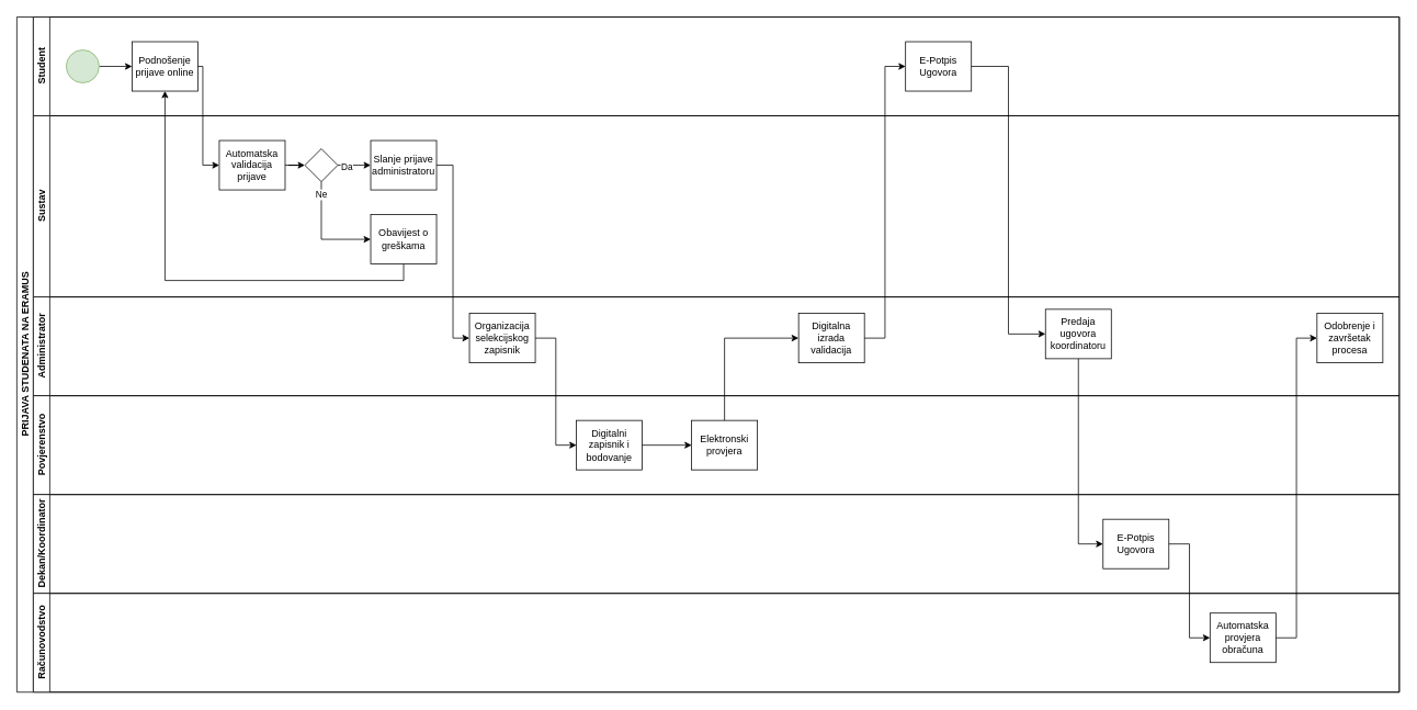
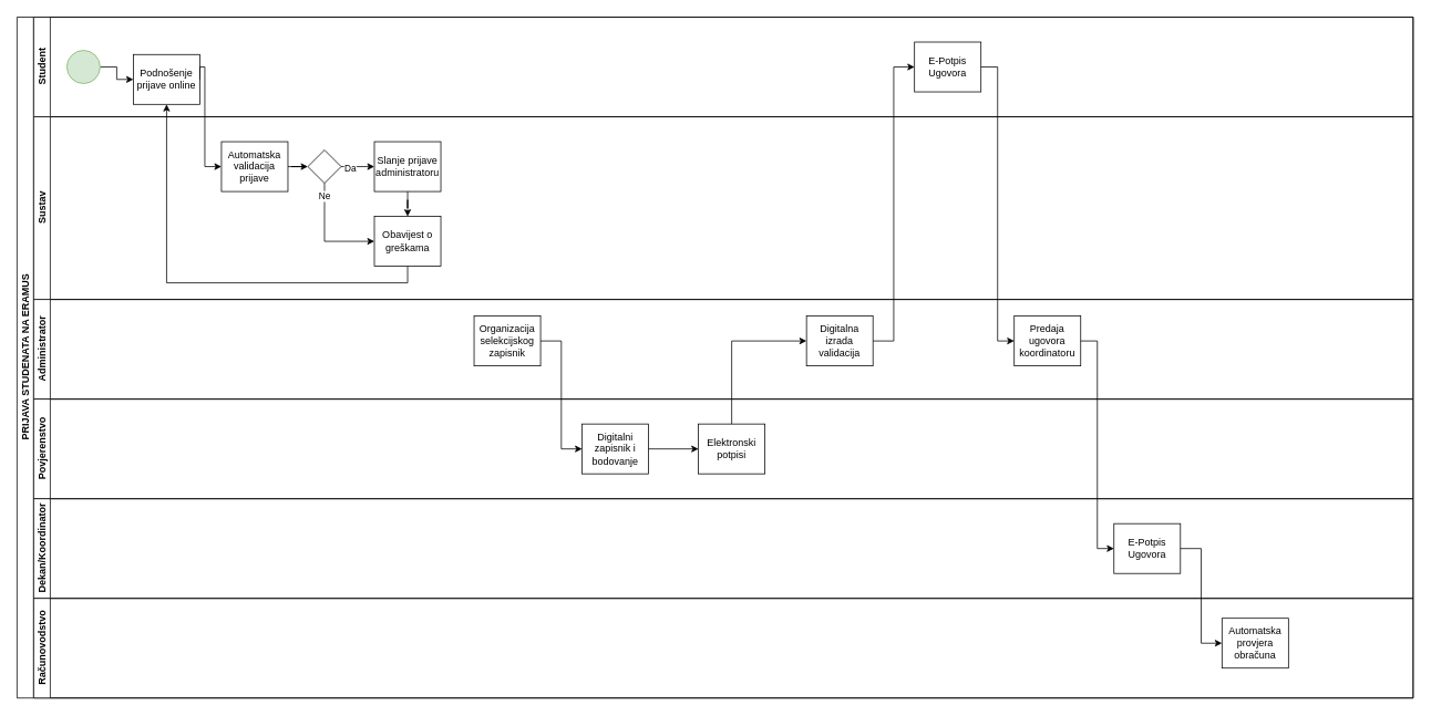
  <mxCell id="0" />
  <mxCell id="1" parent="0" />
  <mxCell id="2" value="PRIJAVA STUDENATA NA ERAMUS" style="swimlane;html=1;childLayout=stackLayout;resizeParent=1;resizeParentMax=0;horizontal=0;startSize=20;horizontalStack=0;" vertex="1" parent="1"><mxGeometry x="20" y="20" width="1680" height="820" as="geometry"><mxRectangle x="74" y="40" width="40" height="230" as="alternateBounds" /></mxGeometry></mxCell>
  <mxCell id="3" style="edgeStyle=orthogonalEdgeStyle;rounded=0;orthogonalLoop=1;jettySize=auto;html=1;endArrow=classic;endFill=1;" edge="1" parent="2"><mxGeometry relative="1" as="geometry"><mxPoint x="300" y="320" as="sourcePoint" /><mxPoint x="300.0" y="320" as="targetPoint" /></mxGeometry></mxCell>
  <mxCell id="4" value="Student" style="swimlane;html=1;startSize=20;horizontal=0;" vertex="1" parent="2"><mxGeometry x="20" width="1660" height="120" as="geometry" /></mxCell>
  <mxCell id="5" value="" style="edgeStyle=orthogonalEdgeStyle;rounded=0;orthogonalLoop=1;jettySize=auto;html=1;" edge="1" parent="4" source="6" target="7"><mxGeometry relative="1" as="geometry" /></mxCell>
  <mxCell id="6" value="" style="ellipse;whiteSpace=wrap;html=1;fillColor=#d5e8d4;strokeColor=#82b366;" vertex="1" parent="4"><mxGeometry x="40" y="40" width="40" height="40" as="geometry" /></mxCell>
- <mxCell id="7" value="Podnošenje prijave online" style="rounded=0;whiteSpace=wrap;html=1;fontFamily=Helvetica;fontSize=12;fontColor=#000000;align=center;" vertex="1" parent="4"><mxGeometry x="120" y="30" width="80" height="60" as="geometry" /></mxCell>
+ <mxCell id="7" value="Podnošenje prijave online" style="rounded=0;whiteSpace=wrap;html=1;fontFamily=Helvetica;fontSize=12;fontColor=#000000;align=center;" vertex="1" parent="4"><mxGeometry x="120" y="45" width="80" height="60" as="geometry" /></mxCell>
  <mxCell id="8" value="E-Potpis&lt;div&gt;Ugovora&lt;/div&gt;" style="rounded=0;whiteSpace=wrap;html=1;fontFamily=Helvetica;fontSize=12;fontColor=#000000;align=center;" vertex="1" parent="4"><mxGeometry x="1060" y="30" width="80" height="60" as="geometry" /></mxCell>
  <mxCell id="9" value="Sustav" style="swimlane;html=1;startSize=20;horizontal=0;" vertex="1" parent="2"><mxGeometry x="20" y="120" width="1660" height="220" as="geometry"><mxRectangle x="20" y="120" width="1590" height="30" as="alternateBounds" /></mxGeometry></mxCell>
  <mxCell id="10" value="" style="rhombus;whiteSpace=wrap;html=1;fontFamily=Helvetica;fontSize=12;fontColor=#000000;align=center;" vertex="1" parent="9"><mxGeometry x="330" y="40" width="40" height="40" as="geometry" /></mxCell>
  <mxCell id="11" value="" style="edgeStyle=orthogonalEdgeStyle;rounded=0;orthogonalLoop=1;jettySize=auto;html=1;endArrow=classic;endFill=1;" edge="1" parent="9" source="12" target="10"><mxGeometry relative="1" as="geometry" /></mxCell>
  <mxCell id="12" value="Automatska validacija prijave" style="rounded=0;whiteSpace=wrap;html=1;fontFamily=Helvetica;fontSize=12;fontColor=#000000;align=center;" vertex="1" parent="9"><mxGeometry x="226" y="30" width="80" height="60" as="geometry" /></mxCell>
  <mxCell id="13" value="Slanje prijave administratoru" style="rounded=0;whiteSpace=wrap;html=1;fontFamily=Helvetica;fontSize=12;fontColor=#000000;align=center;" vertex="1" parent="9"><mxGeometry x="410" y="30" width="80" height="60" as="geometry" /></mxCell>
  <mxCell id="14" value="" style="edgeStyle=orthogonalEdgeStyle;rounded=0;orthogonalLoop=1;jettySize=auto;html=1;entryX=0;entryY=0.5;entryDx=0;entryDy=0;" edge="1" parent="9" source="10" target="13"><mxGeometry relative="1" as="geometry"><mxPoint x="410" y="60" as="targetPoint" /></mxGeometry></mxCell>
  <mxCell id="15" value="Da" style="edgeLabel;html=1;align=center;verticalAlign=middle;resizable=0;points=[];" vertex="1" connectable="0" parent="14"><mxGeometry x="-0.481" y="-2" relative="1" as="geometry"><mxPoint as="offset" /></mxGeometry></mxCell>
  <mxCell id="16" style="edgeStyle=orthogonalEdgeStyle;rounded=0;orthogonalLoop=1;jettySize=auto;html=1;exitX=0.5;exitY=1;exitDx=0;exitDy=0;entryX=0;entryY=0.5;entryDx=0;entryDy=0;" edge="1" parent="9" source="10" target="18"><mxGeometry relative="1" as="geometry"><mxPoint x="410.0" y="160" as="targetPoint" /><Array as="points"><mxPoint x="350" y="150" /></Array></mxGeometry></mxCell>
  <mxCell id="17" value="Ne" style="edgeLabel;html=1;align=center;verticalAlign=middle;resizable=0;points=[];" vertex="1" connectable="0" parent="16"><mxGeometry x="-0.765" y="-1" relative="1" as="geometry"><mxPoint as="offset" /></mxGeometry></mxCell>
  <mxCell id="18" value="Obavijest o greškama" style="rounded=0;whiteSpace=wrap;html=1;fontFamily=Helvetica;fontSize=12;fontColor=#000000;align=center;" vertex="1" parent="9"><mxGeometry x="410" y="120" width="80" height="60" as="geometry" /></mxCell>
  <mxCell id="19" value="Administrator" style="swimlane;html=1;startSize=20;horizontal=0;" vertex="1" parent="2"><mxGeometry x="20" y="340" width="1660" height="120" as="geometry" /></mxCell>
  <mxCell id="20" value="Organizacija selekcijskog zapisnik" style="rounded=0;whiteSpace=wrap;html=1;fontFamily=Helvetica;fontSize=12;fontColor=#000000;align=center;" vertex="1" parent="19"><mxGeometry x="530" y="20" width="80" height="60" as="geometry" /></mxCell>
  <mxCell id="21" style="edgeStyle=orthogonalEdgeStyle;rounded=0;orthogonalLoop=1;jettySize=auto;html=1;exitX=0;exitY=0.75;exitDx=0;exitDy=0;" edge="1" parent="19" source="22"><mxGeometry relative="1" as="geometry"><mxPoint x="929.862" y="64.69" as="targetPoint" /></mxGeometry></mxCell>
  <mxCell id="22" value="Digitalna izrada validacija" style="rounded=0;whiteSpace=wrap;html=1;fontFamily=Helvetica;fontSize=12;fontColor=#000000;align=center;" vertex="1" parent="19"><mxGeometry x="930" y="20" width="80" height="60" as="geometry" /></mxCell>
- <mxCell id="23" value="Predaja ugovora koordinatoru" style="rounded=0;whiteSpace=wrap;html=1;fontFamily=Helvetica;fontSize=12;fontColor=#000000;align=center;" vertex="1" parent="19"><mxGeometry x="1230" y="15" width="80" height="60" as="geometry" /></mxCell>
- <mxCell id="24" value="Odobrenje i završetak procesa" style="rounded=0;whiteSpace=wrap;html=1;fontFamily=Helvetica;fontSize=12;fontColor=#000000;align=center;" vertex="1" parent="19"><mxGeometry x="1560" y="20" width="80" height="60" as="geometry" /></mxCell>
+ <mxCell id="23" value="Predaja ugovora koordinatoru" style="rounded=0;whiteSpace=wrap;html=1;fontFamily=Helvetica;fontSize=12;fontColor=#000000;align=center;" vertex="1" parent="19"><mxGeometry x="1180" y="20" width="80" height="60" as="geometry" /></mxCell>
  <mxCell id="25" value="Povjerenstvo" style="swimlane;html=1;startSize=20;horizontal=0;" vertex="1" parent="2"><mxGeometry x="20" y="460" width="1660" height="120" as="geometry"><mxRectangle x="20" y="360" width="660" height="30" as="alternateBounds" /></mxGeometry></mxCell>
  <mxCell id="26" value="Digitalni zapisnik i bodovanje" style="rounded=0;whiteSpace=wrap;html=1;fontFamily=Helvetica;fontSize=12;fontColor=#000000;align=center;" vertex="1" parent="25"><mxGeometry x="660" y="30" width="80" height="60" as="geometry" /></mxCell>
- <mxCell id="27" value="Elektronski provjera" style="rounded=0;whiteSpace=wrap;html=1;fontFamily=Helvetica;fontSize=12;fontColor=#000000;align=center;" vertex="1" parent="25"><mxGeometry x="800" y="30" width="80" height="60" as="geometry" /></mxCell>
+ <mxCell id="27" value="Elektronski potpisi" style="rounded=0;whiteSpace=wrap;html=1;fontFamily=Helvetica;fontSize=12;fontColor=#000000;align=center;" vertex="1" parent="25"><mxGeometry x="800" y="30" width="80" height="60" as="geometry" /></mxCell>
  <mxCell id="28" style="edgeStyle=orthogonalEdgeStyle;rounded=0;orthogonalLoop=1;jettySize=auto;html=1;entryX=0;entryY=0.5;entryDx=0;entryDy=0;" edge="1" parent="25" source="26" target="27"><mxGeometry relative="1" as="geometry" /></mxCell>
  <mxCell id="29" value="Dekan/Koordinator" style="swimlane;html=1;startSize=20;horizontal=0;" vertex="1" parent="2"><mxGeometry x="20" y="580" width="1660" height="120" as="geometry"><mxRectangle x="20" y="360" width="660" height="30" as="alternateBounds" /></mxGeometry></mxCell>
  <mxCell id="30" value="E-Potpis&lt;div&gt;Ugovora&lt;/div&gt;" style="rounded=0;whiteSpace=wrap;html=1;fontFamily=Helvetica;fontSize=12;fontColor=#000000;align=center;" vertex="1" parent="29"><mxGeometry x="1300" y="30" width="80" height="60" as="geometry" /></mxCell>
  <mxCell id="31" value="Računovodstvo" style="swimlane;html=1;startSize=20;horizontal=0;" vertex="1" parent="2"><mxGeometry x="20" y="700" width="1660" height="120" as="geometry"><mxRectangle x="20" y="360" width="660" height="30" as="alternateBounds" /></mxGeometry></mxCell>
  <mxCell id="32" value="Automatska provjera obračuna" style="rounded=0;whiteSpace=wrap;html=1;fontFamily=Helvetica;fontSize=12;fontColor=#000000;align=center;" vertex="1" parent="31"><mxGeometry x="1430" y="24" width="80" height="60" as="geometry" /></mxCell>
  <mxCell id="33" style="edgeStyle=orthogonalEdgeStyle;rounded=0;orthogonalLoop=1;jettySize=auto;html=1;exitX=1;exitY=0.5;exitDx=0;exitDy=0;entryX=0;entryY=0.5;entryDx=0;entryDy=0;" edge="1" parent="2" source="7" target="12"><mxGeometry relative="1" as="geometry"><Array as="points"><mxPoint x="226" y="60" /><mxPoint x="226" y="180" /></Array></mxGeometry></mxCell>
  <mxCell id="34" style="edgeStyle=orthogonalEdgeStyle;rounded=0;orthogonalLoop=1;jettySize=auto;html=1;entryX=0;entryY=0.5;entryDx=0;entryDy=0;" edge="1" parent="2" source="27" target="22"><mxGeometry relative="1" as="geometry"><Array as="points"><mxPoint x="860" y="390" /></Array><mxPoint x="930" y="400" as="targetPoint" /></mxGeometry></mxCell>
  <mxCell id="35" style="edgeStyle=orthogonalEdgeStyle;rounded=0;orthogonalLoop=1;jettySize=auto;html=1;entryX=0;entryY=0.5;entryDx=0;entryDy=0;" edge="1" parent="2" source="22" target="8"><mxGeometry relative="1" as="geometry" /></mxCell>
  <mxCell id="36" style="edgeStyle=orthogonalEdgeStyle;rounded=0;orthogonalLoop=1;jettySize=auto;html=1;entryX=0;entryY=0.5;entryDx=0;entryDy=0;" edge="1" parent="2" source="23" target="30"><mxGeometry relative="1" as="geometry" /></mxCell>
  <mxCell id="37" style="edgeStyle=orthogonalEdgeStyle;rounded=0;orthogonalLoop=1;jettySize=auto;html=1;entryX=0.5;entryY=1;entryDx=0;entryDy=0;exitX=0.5;exitY=1;exitDx=0;exitDy=0;" edge="1" parent="2" source="18" target="7"><mxGeometry relative="1" as="geometry"><mxPoint x="520" y="190" as="sourcePoint" /><mxPoint x="560" y="190" as="targetPoint" /></mxGeometry></mxCell>
- <mxCell id="38" style="edgeStyle=orthogonalEdgeStyle;rounded=0;orthogonalLoop=1;jettySize=auto;html=1;entryX=0;entryY=0.5;entryDx=0;entryDy=0;" edge="1" parent="2" source="13" target="20"><mxGeometry relative="1" as="geometry" /></mxCell>
+ <mxCell id="38" style="edgeStyle=orthogonalEdgeStyle;rounded=0;orthogonalLoop=1;jettySize=auto;html=1;" edge="1" parent="2" source="13" target="18"><mxGeometry relative="1" as="geometry" /></mxCell>
  <mxCell id="39" style="edgeStyle=orthogonalEdgeStyle;rounded=0;orthogonalLoop=1;jettySize=auto;html=1;entryX=0;entryY=0.5;entryDx=0;entryDy=0;" edge="1" parent="2" source="20" target="26"><mxGeometry relative="1" as="geometry"><mxPoint x="670" y="180" as="targetPoint" /></mxGeometry></mxCell>
  <mxCell id="40" style="edgeStyle=orthogonalEdgeStyle;rounded=0;orthogonalLoop=1;jettySize=auto;html=1;entryX=0;entryY=0.5;entryDx=0;entryDy=0;" edge="1" parent="2" source="8" target="23"><mxGeometry relative="1" as="geometry" /></mxCell>
  <mxCell id="41" style="edgeStyle=orthogonalEdgeStyle;rounded=0;orthogonalLoop=1;jettySize=auto;html=1;exitX=1;exitY=0.5;exitDx=0;exitDy=0;entryX=0;entryY=0.5;entryDx=0;entryDy=0;" edge="1" parent="2" source="30" target="32"><mxGeometry relative="1" as="geometry" /></mxCell>
- <mxCell id="42" style="edgeStyle=orthogonalEdgeStyle;rounded=0;orthogonalLoop=1;jettySize=auto;html=1;exitX=1;exitY=0.5;exitDx=0;exitDy=0;entryX=0;entryY=0.5;entryDx=0;entryDy=0;" edge="1" parent="2" source="32" target="24"><mxGeometry relative="1" as="geometry"><mxPoint x="1550" y="390" as="targetPoint" /></mxGeometry></mxCell>
